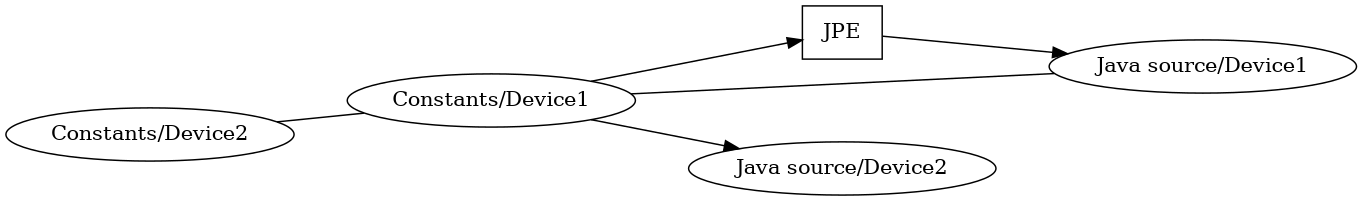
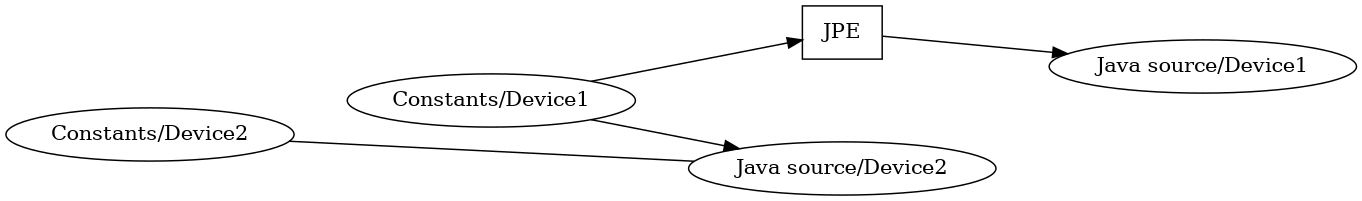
  digraph {
    rankdir=LR
    JPE [shape=box]
    "Java source/Device1"
    "Constants/Device1"
    "Java source/Device2"
    "Constants/Device2"
    JPE -> "Java source/Device1"
    "Constants/Device1" -> JPE
-   "Constants/Device1" -> "Java source/Device1" [dir=none shape=dots]
    "Constants/Device1" -> "Java source/Device2"
-   "Constants/Device2" -> "Constants/Device1" [dir=none shape=dots]
+   "Constants/Device2" -> "Java source/Device2" [dir=none shape=dots]
  }
